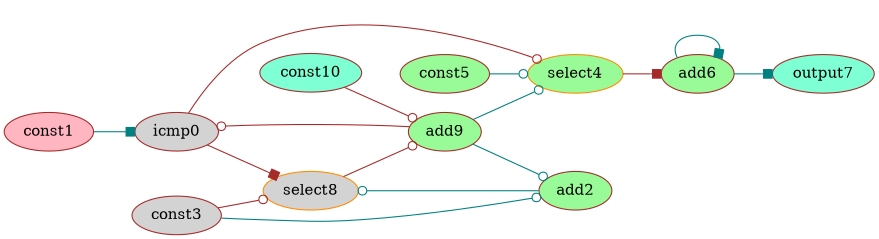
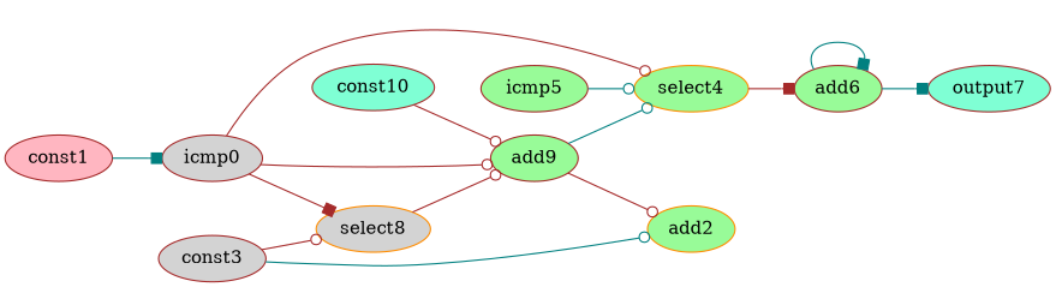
  digraph {
    rankdir=LR
    node [color=brown fillcolor=palegreen opcode=const style=filled]
    edge [arrowhead=odot color=teal operand=0]
    icmp0 [fillcolor=lightgrey opcode=icmp]
    select4 [color=darkorange opcode=select]
    select8 [color=darkorange fillcolor=lightgrey opcode=select]
    add6 [opcode=add]
    add9 [opcode=add]
    const1 [fillcolor=lightpink]
-   add2 [opcode=add]
+   add2 [color=darkorange opcode=add]
    const3 [fillcolor=lightgrey]
    output7 [fillcolor=aquamarine opcode=output]
-   const5
+   const5 [label=icmp5]
    const10 [fillcolor=aquamarine]
    icmp0 -> select4 [color=brown]
    icmp0 -> select8 [arrowhead=box color=brown]
    select4 -> add6 [arrowhead=box color=brown]
    select8 -> add9 [color=brown]
    add6 -> add6 [arrowhead=box operand=1]
    add6 -> output7 [arrowhead=box]
-   add9 -> icmp0 [color=brown]
+   icmp0 -> add9 [color=brown]
    add9 -> select4 [operand=2]
-   add9 -> add2
+   add9 -> add2 [color=brown]
    const1 -> icmp0 [arrowhead=box operand=1]
-   add2 -> select8 [operand=1]
    const3 -> select8 [color=brown operand=2]
    const3 -> add2 [operand=1]
    const5 -> select4 [operand=1]
    const10 -> add9 [color=brown operand=1]
  }
